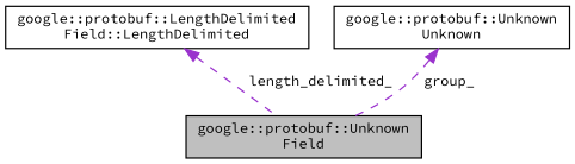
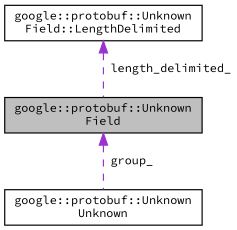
  digraph {
    fontname="Source Code Pro"
    node [color=black fillcolor=white fontname="Source Code Pro" fontsize=10 shape=record style=filled]
    edge [color=darkorchid3 dir=back fontname="Source Code Pro" fontsize=10 labelfontname=Helvetica labelfontsize=10 style=dashed]
    n1 [fillcolor=grey75 fontcolor=black height=0.2 label="google::protobuf::Unknown\lField" width=0.4]
-   n2 [height=0.2 label="google::protobuf::LengthDelimited\lField::LengthDelimited" width=0.4]
+   n2 [height=0.2 label="google::protobuf::Unknown\lField::LengthDelimited" width=0.4]
    n3 [height=0.2 label="google::protobuf::Unknown\lUnknown" width=0.4]
    n2 -> n1 [label=" length_delimited_"]
-   n3 -> n1 [label=" group_"]
+   n1 -> n3 [label=" group_"]
  }
